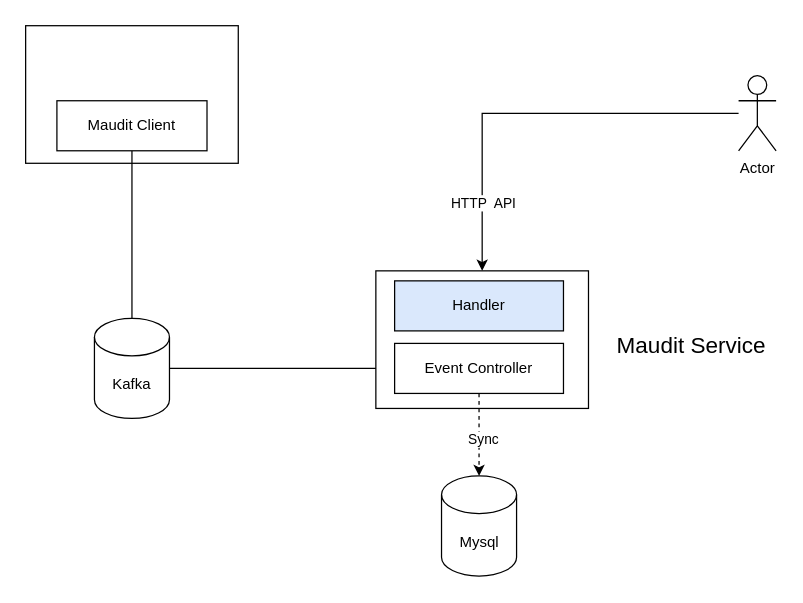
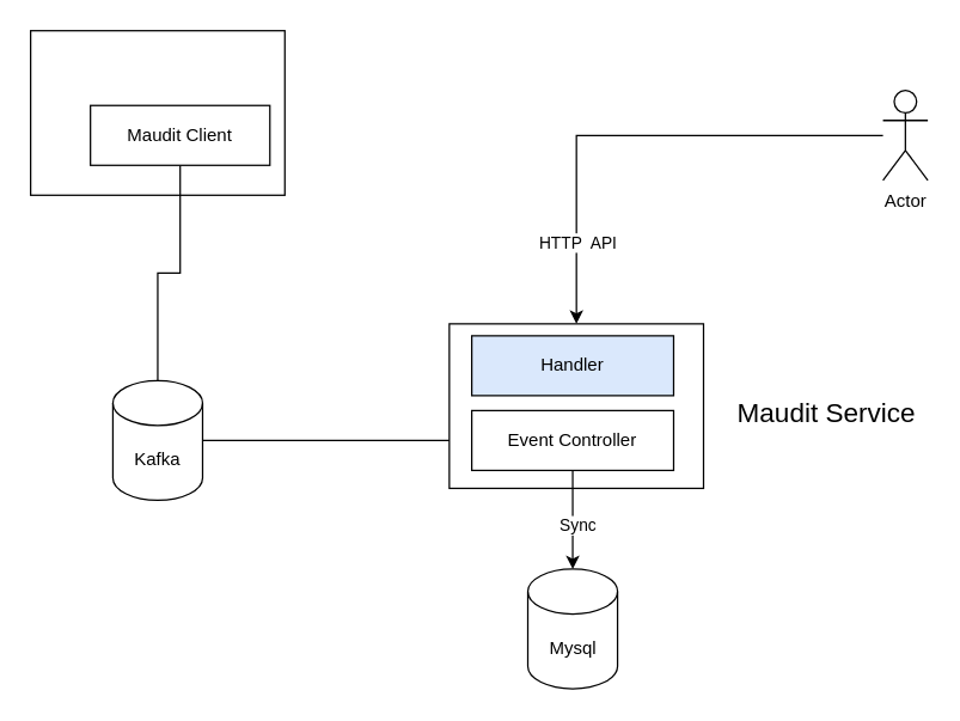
  <mxCell id="0" />
  <mxCell id="1" parent="0" />
  <mxCell id="2" value="" style="rounded=0;whiteSpace=wrap;html=1;" parent="1" vertex="1"><mxGeometry x="20" y="20" width="170" height="110" as="geometry" /></mxCell>
  <mxCell id="3" style="edgeStyle=orthogonalEdgeStyle;rounded=0;orthogonalLoop=1;jettySize=auto;html=1;entryX=0.5;entryY=0;entryDx=0;entryDy=0;entryPerimeter=0;endArrow=none;" parent="1" source="4" target="6" edge="1"><mxGeometry relative="1" as="geometry" /></mxCell>
- <mxCell id="4" value="Maudit Client" style="rounded=0;whiteSpace=wrap;html=1;" parent="1" vertex="1"><mxGeometry x="45" y="80" width="120" height="40" as="geometry" /></mxCell>
+ <mxCell id="4" value="Maudit Client" style="rounded=0;whiteSpace=wrap;html=1;" parent="1" vertex="1"><mxGeometry x="60" y="70" width="120" height="40" as="geometry" /></mxCell>
  <mxCell id="5" style="edgeStyle=orthogonalEdgeStyle;rounded=0;orthogonalLoop=1;jettySize=auto;html=1;entryX=0;entryY=0.5;entryDx=0;entryDy=0;" edge="1" parent="1" source="6" target="12"><mxGeometry relative="1" as="geometry" /></mxCell>
  <mxCell id="6" value="Kafka" style="shape=cylinder3;whiteSpace=wrap;html=1;boundedLbl=1;backgroundOutline=1;size=15;" parent="1" vertex="1"><mxGeometry x="75" y="254" width="60" height="80" as="geometry" /></mxCell>
  <mxCell id="7" value="" style="rounded=0;whiteSpace=wrap;html=1;" parent="1" vertex="1"><mxGeometry x="300" y="216" width="170" height="110" as="geometry" /></mxCell>
  <mxCell id="8" value="&lt;font style=&quot;font-size: 18px;&quot;&gt;Maudit Service&lt;/font&gt;" style="text;html=1;strokeColor=none;fillColor=none;align=center;verticalAlign=middle;whiteSpace=wrap;rounded=0;" parent="1" vertex="1"><mxGeometry x="485" y="254" width="135" height="44" as="geometry" /></mxCell>
  <mxCell id="9" value="Mysql" style="shape=cylinder3;whiteSpace=wrap;html=1;boundedLbl=1;backgroundOutline=1;size=15;" parent="1" vertex="1"><mxGeometry x="352.5" y="380" width="60" height="80" as="geometry" /></mxCell>
- <mxCell id="10" style="edgeStyle=orthogonalEdgeStyle;rounded=0;orthogonalLoop=1;jettySize=auto;html=1;entryX=0.5;entryY=0;entryDx=0;entryDy=0;entryPerimeter=0;dashed=1;" parent="1" source="12" target="9" edge="1"><mxGeometry relative="1" as="geometry" /></mxCell>
+ <mxCell id="10" style="edgeStyle=orthogonalEdgeStyle;rounded=0;orthogonalLoop=1;jettySize=auto;html=1;entryX=0.5;entryY=0;entryDx=0;entryDy=0;entryPerimeter=0;" parent="1" source="12" target="9" edge="1"><mxGeometry relative="1" as="geometry" /></mxCell>
  <mxCell id="11" value="Sync" style="edgeLabel;html=1;align=center;verticalAlign=middle;resizable=0;points=[];" parent="10" vertex="1" connectable="0"><mxGeometry x="0.106" y="3" relative="1" as="geometry"><mxPoint as="offset" /></mxGeometry></mxCell>
  <mxCell id="12" value="Event Controller" style="rounded=0;whiteSpace=wrap;html=1;" parent="1" vertex="1"><mxGeometry x="315" y="274" width="135" height="40" as="geometry" /></mxCell>
  <mxCell id="13" style="edgeStyle=orthogonalEdgeStyle;rounded=0;orthogonalLoop=1;jettySize=auto;html=1;entryX=0.5;entryY=0;entryDx=0;entryDy=0;" parent="1" source="15" target="7" edge="1"><mxGeometry relative="1" as="geometry" /></mxCell>
  <mxCell id="14" value="HTTP&amp;nbsp; API" style="edgeLabel;html=1;align=center;verticalAlign=middle;resizable=0;points=[];" parent="13" vertex="1" connectable="0"><mxGeometry x="0.67" relative="1" as="geometry"><mxPoint as="offset" /></mxGeometry></mxCell>
  <mxCell id="15" value="Actor" style="shape=umlActor;verticalLabelPosition=bottom;verticalAlign=top;html=1;outlineConnect=0;" parent="1" vertex="1"><mxGeometry x="590" y="60" width="30" height="60" as="geometry" /></mxCell>
  <mxCell id="16" value="Handler" style="rounded=0;whiteSpace=wrap;html=1;fillColor=#dae8fc;" parent="1" vertex="1"><mxGeometry x="315" y="224" width="135" height="40" as="geometry" /></mxCell>
